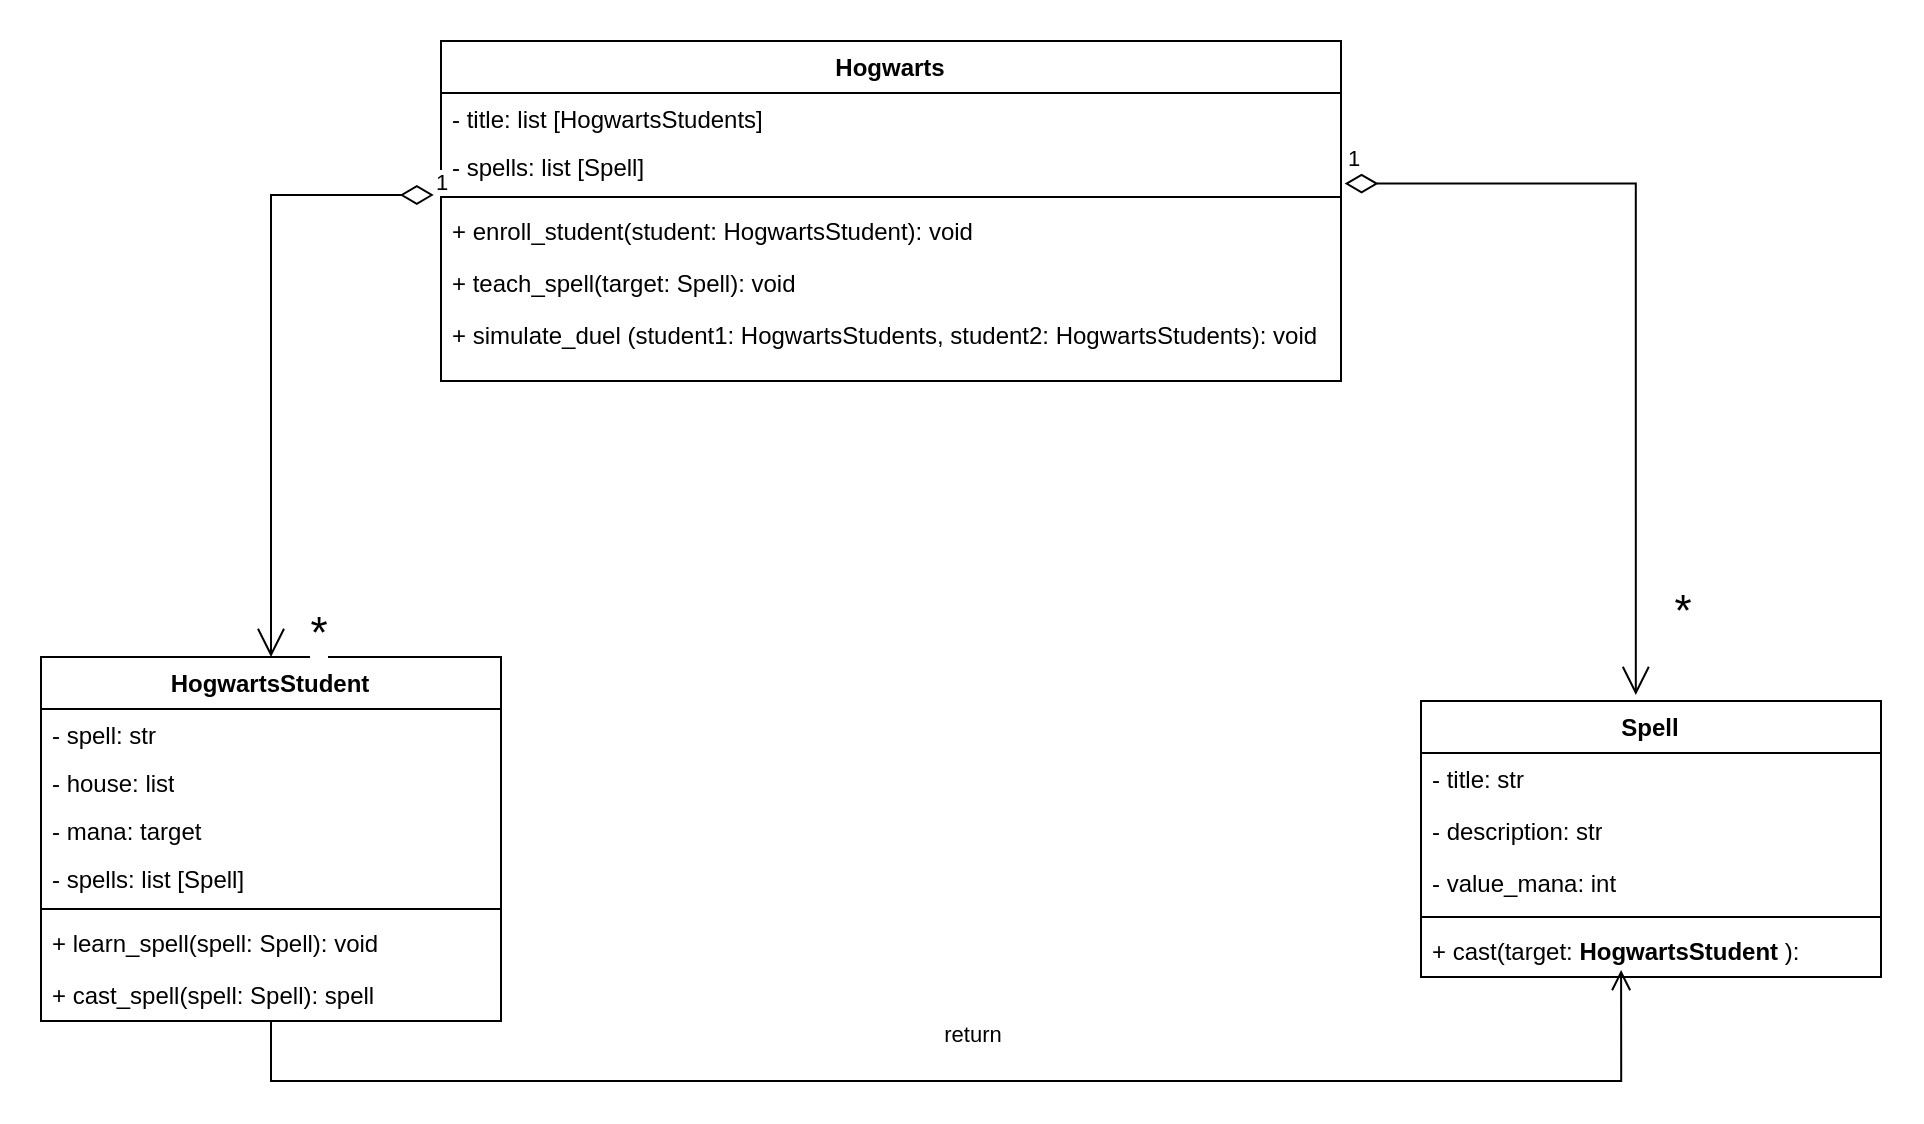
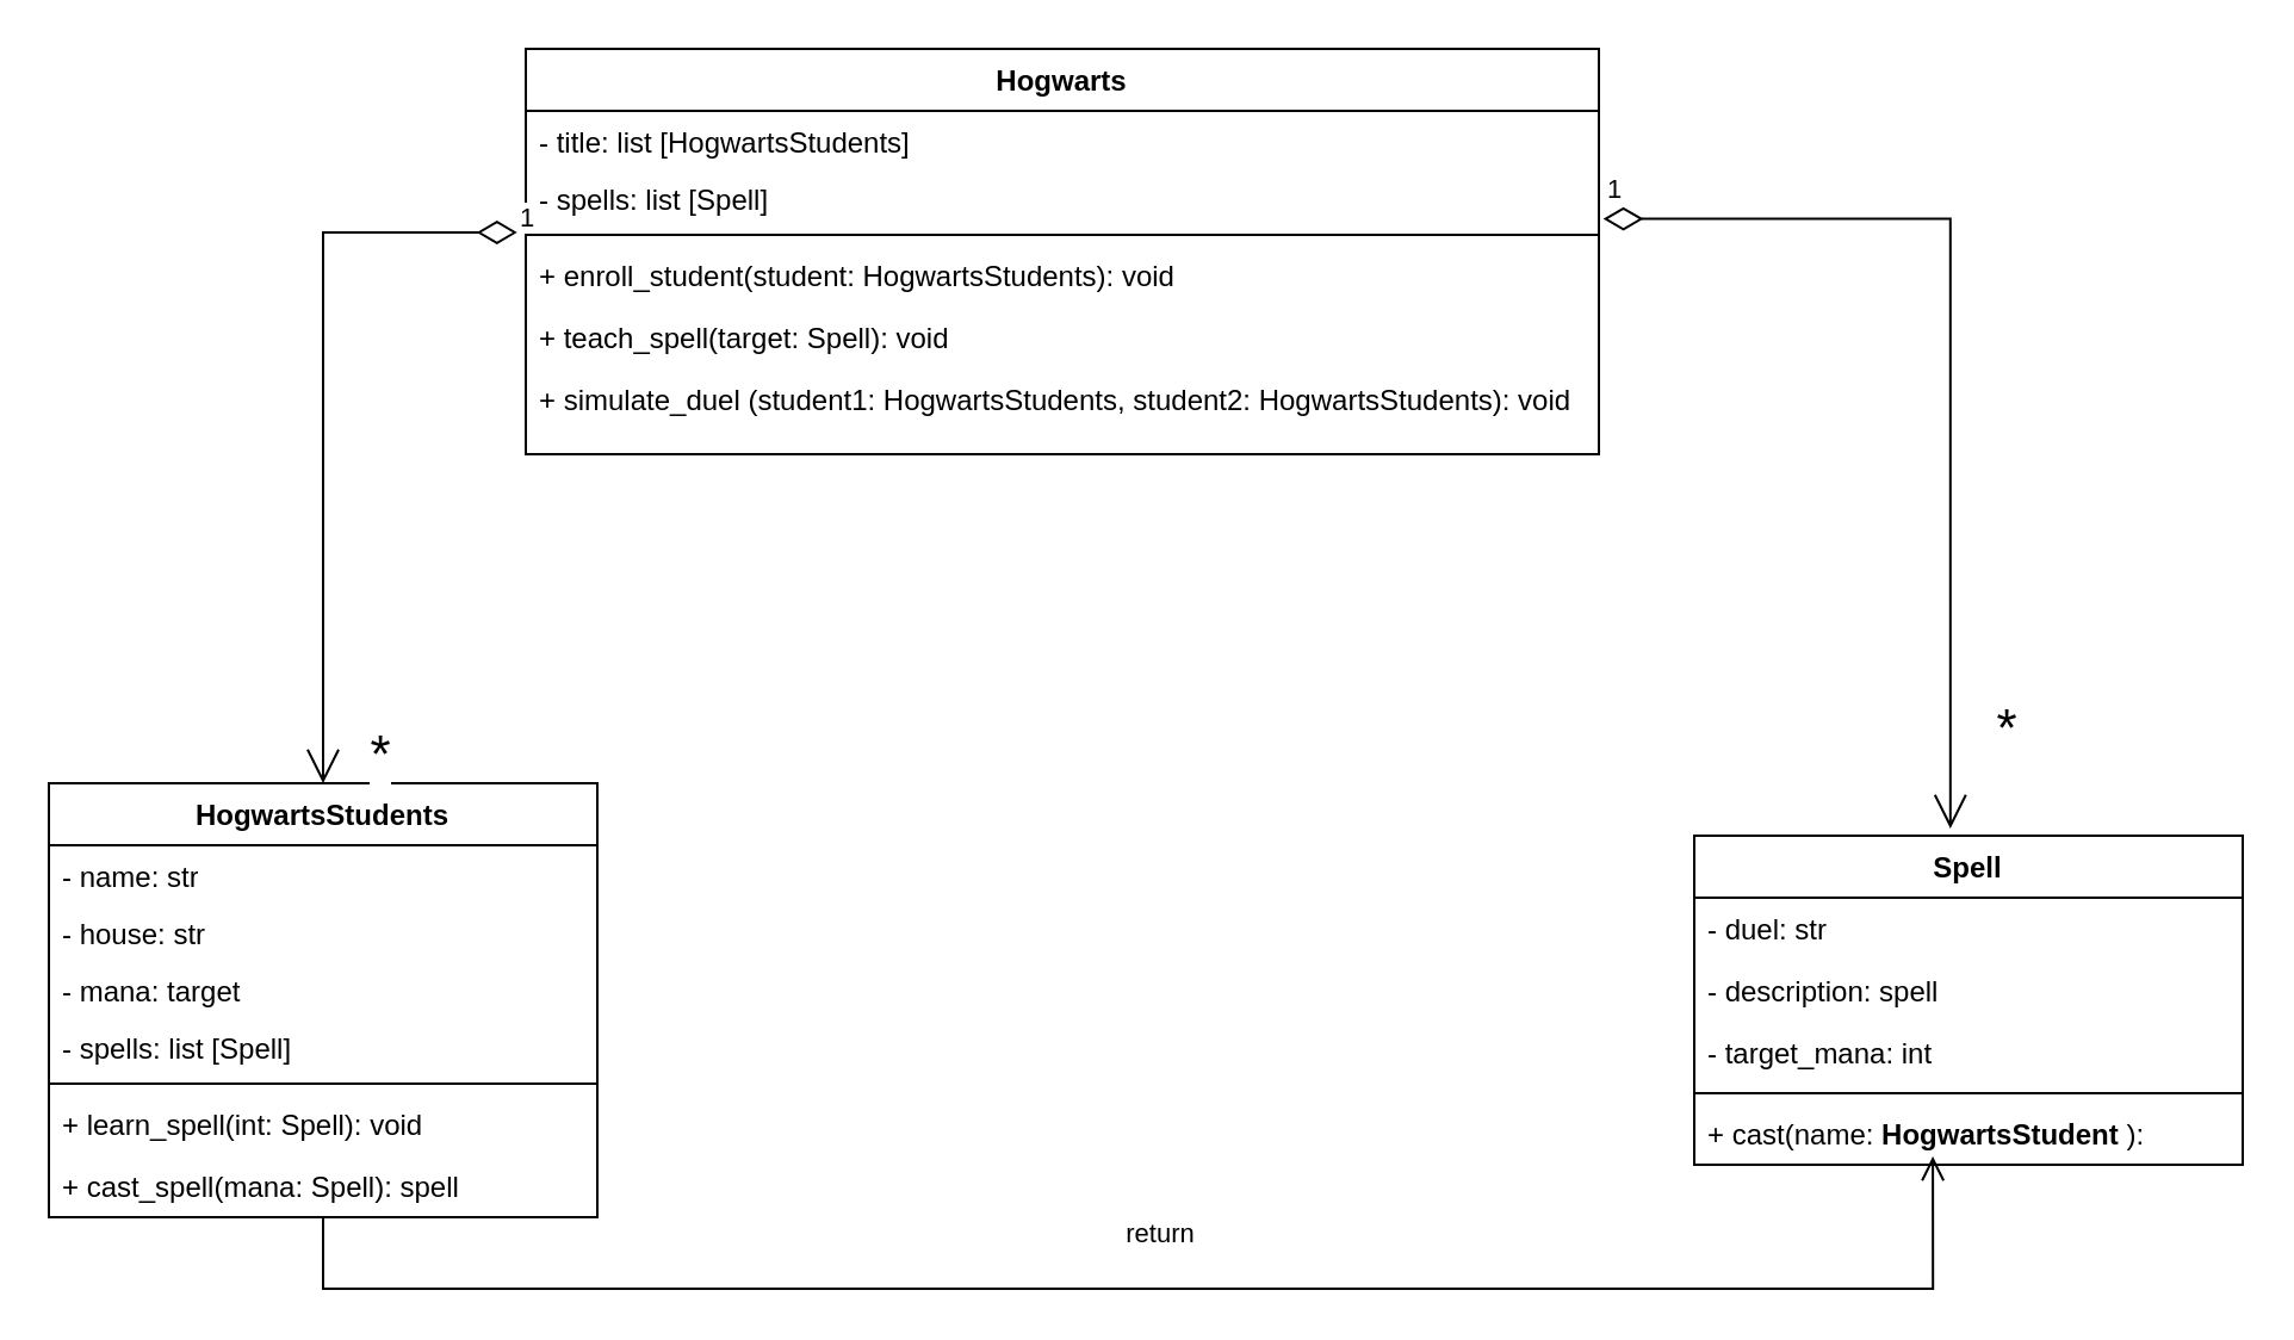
  <mxCell id="0" />
  <mxCell id="1" parent="0" />
- <mxCell id="2" value="HogwartsStudent" style="swimlane;fontStyle=1;align=center;verticalAlign=top;childLayout=stackLayout;horizontal=1;startSize=26;horizontalStack=0;resizeParent=1;resizeParentMax=0;resizeLast=0;collapsible=1;marginBottom=0;whiteSpace=wrap;html=1;" vertex="1" parent="1"><mxGeometry x="20" y="328" width="230" height="182" as="geometry" /></mxCell>
- <mxCell id="3" value="- spell: str" style="text;strokeColor=none;fillColor=none;align=left;verticalAlign=top;spacingLeft=4;spacingRight=4;overflow=hidden;rotatable=0;points=[[0,0.5],[1,0.5]];portConstraint=eastwest;whiteSpace=wrap;html=1;" vertex="1" parent="2"><mxGeometry y="26" width="230" height="24" as="geometry" /></mxCell>
- <mxCell id="4" value="- house: list" style="text;strokeColor=none;fillColor=none;align=left;verticalAlign=top;spacingLeft=4;spacingRight=4;overflow=hidden;rotatable=0;points=[[0,0.5],[1,0.5]];portConstraint=eastwest;whiteSpace=wrap;html=1;" vertex="1" parent="2"><mxGeometry y="50" width="230" height="24" as="geometry" /></mxCell>
+ <mxCell id="2" value="HogwartsStudents" style="swimlane;fontStyle=1;align=center;verticalAlign=top;childLayout=stackLayout;horizontal=1;startSize=26;horizontalStack=0;resizeParent=1;resizeParentMax=0;resizeLast=0;collapsible=1;marginBottom=0;whiteSpace=wrap;html=1;" vertex="1" parent="1"><mxGeometry x="20" y="328" width="230" height="182" as="geometry" /></mxCell>
+ <mxCell id="3" value="- name: str" style="text;strokeColor=none;fillColor=none;align=left;verticalAlign=top;spacingLeft=4;spacingRight=4;overflow=hidden;rotatable=0;points=[[0,0.5],[1,0.5]];portConstraint=eastwest;whiteSpace=wrap;html=1;" vertex="1" parent="2"><mxGeometry y="26" width="230" height="24" as="geometry" /></mxCell>
+ <mxCell id="4" value="- house: str" style="text;strokeColor=none;fillColor=none;align=left;verticalAlign=top;spacingLeft=4;spacingRight=4;overflow=hidden;rotatable=0;points=[[0,0.5],[1,0.5]];portConstraint=eastwest;whiteSpace=wrap;html=1;" vertex="1" parent="2"><mxGeometry y="50" width="230" height="24" as="geometry" /></mxCell>
  <mxCell id="5" value="- mana: target" style="text;strokeColor=none;fillColor=none;align=left;verticalAlign=top;spacingLeft=4;spacingRight=4;overflow=hidden;rotatable=0;points=[[0,0.5],[1,0.5]];portConstraint=eastwest;whiteSpace=wrap;html=1;" vertex="1" parent="2"><mxGeometry y="74" width="230" height="24" as="geometry" /></mxCell>
  <mxCell id="6" value="- spells: list [Spell]" style="text;strokeColor=none;fillColor=none;align=left;verticalAlign=top;spacingLeft=4;spacingRight=4;overflow=hidden;rotatable=0;points=[[0,0.5],[1,0.5]];portConstraint=eastwest;whiteSpace=wrap;html=1;" vertex="1" parent="2"><mxGeometry y="98" width="230" height="24" as="geometry" /></mxCell>
  <mxCell id="7" value="" style="line;strokeWidth=1;fillColor=none;align=left;verticalAlign=middle;spacingTop=-1;spacingLeft=3;spacingRight=3;rotatable=0;labelPosition=right;points=[];portConstraint=eastwest;strokeColor=inherit;" vertex="1" parent="2"><mxGeometry y="122" width="230" height="8" as="geometry" /></mxCell>
- <mxCell id="8" value="+ learn_spell(spell: Spell): void" style="text;strokeColor=none;fillColor=none;align=left;verticalAlign=top;spacingLeft=4;spacingRight=4;overflow=hidden;rotatable=0;points=[[0,0.5],[1,0.5]];portConstraint=eastwest;whiteSpace=wrap;html=1;" vertex="1" parent="2"><mxGeometry y="130" width="230" height="26" as="geometry" /></mxCell>
- <mxCell id="9" value="+ cast_spell(spell: Spell): spell" style="text;strokeColor=none;fillColor=none;align=left;verticalAlign=top;spacingLeft=4;spacingRight=4;overflow=hidden;rotatable=0;points=[[0,0.5],[1,0.5]];portConstraint=eastwest;whiteSpace=wrap;html=1;" vertex="1" parent="2"><mxGeometry y="156" width="230" height="26" as="geometry" /></mxCell>
+ <mxCell id="8" value="+ learn_spell(int: Spell): void" style="text;strokeColor=none;fillColor=none;align=left;verticalAlign=top;spacingLeft=4;spacingRight=4;overflow=hidden;rotatable=0;points=[[0,0.5],[1,0.5]];portConstraint=eastwest;whiteSpace=wrap;html=1;" vertex="1" parent="2"><mxGeometry y="130" width="230" height="26" as="geometry" /></mxCell>
+ <mxCell id="9" value="+ cast_spell(mana: Spell): spell" style="text;strokeColor=none;fillColor=none;align=left;verticalAlign=top;spacingLeft=4;spacingRight=4;overflow=hidden;rotatable=0;points=[[0,0.5],[1,0.5]];portConstraint=eastwest;whiteSpace=wrap;html=1;" vertex="1" parent="2"><mxGeometry y="156" width="230" height="26" as="geometry" /></mxCell>
  <mxCell id="10" value="Spell" style="swimlane;fontStyle=1;align=center;verticalAlign=top;childLayout=stackLayout;horizontal=1;startSize=26;horizontalStack=0;resizeParent=1;resizeParentMax=0;resizeLast=0;collapsible=1;marginBottom=0;whiteSpace=wrap;html=1;" vertex="1" parent="1"><mxGeometry x="710" y="350" width="230" height="138" as="geometry" /></mxCell>
- <mxCell id="11" value="- title: str" style="text;strokeColor=none;fillColor=none;align=left;verticalAlign=top;spacingLeft=4;spacingRight=4;overflow=hidden;rotatable=0;points=[[0,0.5],[1,0.5]];portConstraint=eastwest;whiteSpace=wrap;html=1;" vertex="1" parent="10"><mxGeometry y="26" width="230" height="26" as="geometry" /></mxCell>
- <mxCell id="12" value="- description: str" style="text;strokeColor=none;fillColor=none;align=left;verticalAlign=top;spacingLeft=4;spacingRight=4;overflow=hidden;rotatable=0;points=[[0,0.5],[1,0.5]];portConstraint=eastwest;whiteSpace=wrap;html=1;" vertex="1" parent="10"><mxGeometry y="52" width="230" height="26" as="geometry" /></mxCell>
- <mxCell id="13" value="- value_mana: int" style="text;strokeColor=none;fillColor=none;align=left;verticalAlign=top;spacingLeft=4;spacingRight=4;overflow=hidden;rotatable=0;points=[[0,0.5],[1,0.5]];portConstraint=eastwest;whiteSpace=wrap;html=1;" vertex="1" parent="10"><mxGeometry y="78" width="230" height="26" as="geometry" /></mxCell>
+ <mxCell id="11" value="- duel: str" style="text;strokeColor=none;fillColor=none;align=left;verticalAlign=top;spacingLeft=4;spacingRight=4;overflow=hidden;rotatable=0;points=[[0,0.5],[1,0.5]];portConstraint=eastwest;whiteSpace=wrap;html=1;" vertex="1" parent="10"><mxGeometry y="26" width="230" height="26" as="geometry" /></mxCell>
+ <mxCell id="12" value="- description: spell" style="text;strokeColor=none;fillColor=none;align=left;verticalAlign=top;spacingLeft=4;spacingRight=4;overflow=hidden;rotatable=0;points=[[0,0.5],[1,0.5]];portConstraint=eastwest;whiteSpace=wrap;html=1;" vertex="1" parent="10"><mxGeometry y="52" width="230" height="26" as="geometry" /></mxCell>
+ <mxCell id="13" value="- target_mana: int" style="text;strokeColor=none;fillColor=none;align=left;verticalAlign=top;spacingLeft=4;spacingRight=4;overflow=hidden;rotatable=0;points=[[0,0.5],[1,0.5]];portConstraint=eastwest;whiteSpace=wrap;html=1;" vertex="1" parent="10"><mxGeometry y="78" width="230" height="26" as="geometry" /></mxCell>
  <mxCell id="14" value="" style="line;strokeWidth=1;fillColor=none;align=left;verticalAlign=middle;spacingTop=-1;spacingLeft=3;spacingRight=3;rotatable=0;labelPosition=right;points=[];portConstraint=eastwest;strokeColor=inherit;" vertex="1" parent="10"><mxGeometry y="104" width="230" height="8" as="geometry" /></mxCell>
- <mxCell id="15" value="+ cast(target:&amp;nbsp;&lt;span style=&quot;font-weight: 700; text-align: center;&quot;&gt;HogwartsStudent&lt;/span&gt;&amp;nbsp;):" style="text;strokeColor=none;fillColor=none;align=left;verticalAlign=top;spacingLeft=4;spacingRight=4;overflow=hidden;rotatable=0;points=[[0,0.5],[1,0.5]];portConstraint=eastwest;whiteSpace=wrap;html=1;" vertex="1" parent="10"><mxGeometry y="112" width="230" height="26" as="geometry" /></mxCell>
+ <mxCell id="15" value="+ cast(name:&amp;nbsp;&lt;span style=&quot;font-weight: 700; text-align: center;&quot;&gt;HogwartsStudent&lt;/span&gt;&amp;nbsp;):" style="text;strokeColor=none;fillColor=none;align=left;verticalAlign=top;spacingLeft=4;spacingRight=4;overflow=hidden;rotatable=0;points=[[0,0.5],[1,0.5]];portConstraint=eastwest;whiteSpace=wrap;html=1;" vertex="1" parent="10"><mxGeometry y="112" width="230" height="26" as="geometry" /></mxCell>
  <mxCell id="16" value="Hogwarts" style="swimlane;fontStyle=1;align=center;verticalAlign=top;childLayout=stackLayout;horizontal=1;startSize=26;horizontalStack=0;resizeParent=1;resizeParentMax=0;resizeLast=0;collapsible=1;marginBottom=0;whiteSpace=wrap;html=1;" vertex="1" parent="1"><mxGeometry x="220" y="20" width="450" height="170" as="geometry" /></mxCell>
  <mxCell id="17" value="- title: list [HogwartsStudents]" style="text;strokeColor=none;fillColor=none;align=left;verticalAlign=top;spacingLeft=4;spacingRight=4;overflow=hidden;rotatable=0;points=[[0,0.5],[1,0.5]];portConstraint=eastwest;whiteSpace=wrap;html=1;" vertex="1" parent="16"><mxGeometry y="26" width="450" height="24" as="geometry" /></mxCell>
  <mxCell id="18" value="- spells: list [Spell]" style="text;strokeColor=none;fillColor=none;align=left;verticalAlign=top;spacingLeft=4;spacingRight=4;overflow=hidden;rotatable=0;points=[[0,0.5],[1,0.5]];portConstraint=eastwest;whiteSpace=wrap;html=1;" vertex="1" parent="16"><mxGeometry y="50" width="450" height="24" as="geometry" /></mxCell>
  <mxCell id="19" value="" style="line;strokeWidth=1;fillColor=none;align=left;verticalAlign=middle;spacingTop=-1;spacingLeft=3;spacingRight=3;rotatable=0;labelPosition=right;points=[];portConstraint=eastwest;strokeColor=inherit;" vertex="1" parent="16"><mxGeometry y="74" width="450" height="8" as="geometry" /></mxCell>
- <mxCell id="20" value="+ enroll_student(student: HogwartsStudent): void" style="text;strokeColor=none;fillColor=none;align=left;verticalAlign=top;spacingLeft=4;spacingRight=4;overflow=hidden;rotatable=0;points=[[0,0.5],[1,0.5]];portConstraint=eastwest;whiteSpace=wrap;html=1;" vertex="1" parent="16"><mxGeometry y="82" width="450" height="26" as="geometry" /></mxCell>
+ <mxCell id="20" value="+ enroll_student(student: HogwartsStudents): void" style="text;strokeColor=none;fillColor=none;align=left;verticalAlign=top;spacingLeft=4;spacingRight=4;overflow=hidden;rotatable=0;points=[[0,0.5],[1,0.5]];portConstraint=eastwest;whiteSpace=wrap;html=1;" vertex="1" parent="16"><mxGeometry y="82" width="450" height="26" as="geometry" /></mxCell>
  <mxCell id="21" value="+ teach_spell(target: Spell): void" style="text;strokeColor=none;fillColor=none;align=left;verticalAlign=top;spacingLeft=4;spacingRight=4;overflow=hidden;rotatable=0;points=[[0,0.5],[1,0.5]];portConstraint=eastwest;whiteSpace=wrap;html=1;" vertex="1" parent="16"><mxGeometry y="108" width="450" height="26" as="geometry" /></mxCell>
  <mxCell id="22" value="+ simulate_duel (student1: HogwartsStudents, student2: HogwartsStudents): void" style="text;strokeColor=none;fillColor=none;align=left;verticalAlign=top;spacingLeft=4;spacingRight=4;overflow=hidden;rotatable=0;points=[[0,0.5],[1,0.5]];portConstraint=eastwest;whiteSpace=wrap;html=1;" vertex="1" parent="16"><mxGeometry y="134" width="450" height="36" as="geometry" /></mxCell>
  <mxCell id="23" value="1" style="endArrow=open;html=1;endSize=12;startArrow=diamondThin;startSize=14;startFill=0;edgeStyle=orthogonalEdgeStyle;align=left;verticalAlign=bottom;rounded=0;exitX=1.004;exitY=0.888;exitDx=0;exitDy=0;exitPerimeter=0;entryX=0.467;entryY=-0.022;entryDx=0;entryDy=0;entryPerimeter=0;" edge="1" parent="1" source="18" target="10"><mxGeometry x="-1" y="3" relative="1" as="geometry"><mxPoint x="590" y="270" as="sourcePoint" /><mxPoint x="750" y="270" as="targetPoint" /></mxGeometry></mxCell>
  <mxCell id="24" value="&lt;font style=&quot;font-size: 22px;&quot;&gt;*&lt;/font&gt;" style="edgeLabel;html=1;align=center;verticalAlign=middle;resizable=0;points=[];" vertex="1" connectable="0" parent="23"><mxGeometry x="0.322" y="4" relative="1" as="geometry"><mxPoint x="19" y="95" as="offset" /></mxGeometry></mxCell>
  <mxCell id="25" value="1" style="endArrow=open;html=1;endSize=12;startArrow=diamondThin;startSize=14;startFill=0;edgeStyle=orthogonalEdgeStyle;align=left;verticalAlign=bottom;rounded=0;exitX=-0.008;exitY=1.125;exitDx=0;exitDy=0;exitPerimeter=0;entryX=0.5;entryY=0;entryDx=0;entryDy=0;" edge="1" parent="1" source="18" target="2"><mxGeometry x="-1" y="3" relative="1" as="geometry"><mxPoint x="100" y="140" as="sourcePoint" /><mxPoint x="205" y="396" as="targetPoint" /></mxGeometry></mxCell>
  <mxCell id="26" value="&lt;font style=&quot;font-size: 22px;&quot;&gt;*&lt;/font&gt;" style="edgeLabel;html=1;align=center;verticalAlign=middle;resizable=0;points=[];" vertex="1" connectable="0" parent="25"><mxGeometry x="0.322" y="4" relative="1" as="geometry"><mxPoint x="19" y="95" as="offset" /></mxGeometry></mxCell>
  <mxCell id="27" value="return" style="html=1;verticalAlign=bottom;endArrow=open;dashed=0;endSize=8;rounded=0;strokeColor=default;edgeStyle=orthogonalEdgeStyle;entryX=0.435;entryY=0.865;entryDx=0;entryDy=0;entryPerimeter=0;" edge="1" parent="1" source="9" target="15"><mxGeometry x="0.003" y="14" relative="1" as="geometry"><mxPoint x="140" y="574.498" as="sourcePoint" /><mxPoint x="836.27" y="560" as="targetPoint" /><Array as="points"><mxPoint x="135" y="540" /><mxPoint x="810" y="540" /></Array><mxPoint as="offset" /></mxGeometry></mxCell>
